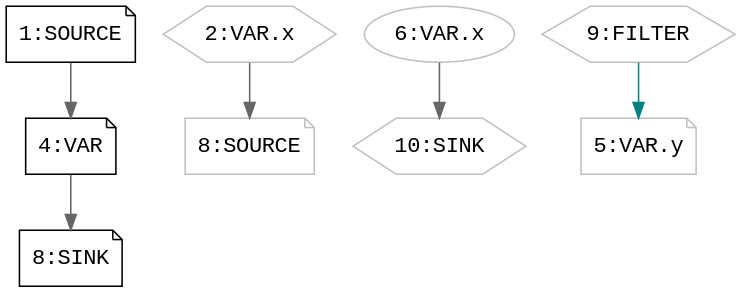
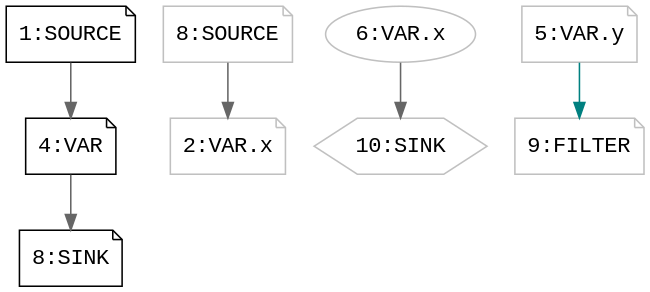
  digraph {
    fontname="Liberation Mono"
    node [fontname="Liberation Mono" shape=note color=grey]
    edge [color=gray40 fontname="Liberation Mono"]
    n1 [label="4:VAR" color=""]
    n2 [label="8:SINK" color=""]
    n3 [label="1:SOURCE" color=""]
-   n4 [label="2:VAR.x" shape=hexagon]
+   n4 [label="2:VAR.x"]
    n5 [label="6:VAR.x" shape=ellipse]
    n6 [label="10:SINK" shape=hexagon]
-   n7 [label="9:FILTER" shape=hexagon]
+   n7 [label="9:FILTER"]
    n8 [label="5:VAR.y"]
    n9 [label="8:SOURCE"]
    n1 -> n2
    n3 -> n1
    n5 -> n6
-   n7 -> n8 [color=teal]
-   n4 -> n9
+   n8 -> n7 [color=teal]
+   n9 -> n4
  }
